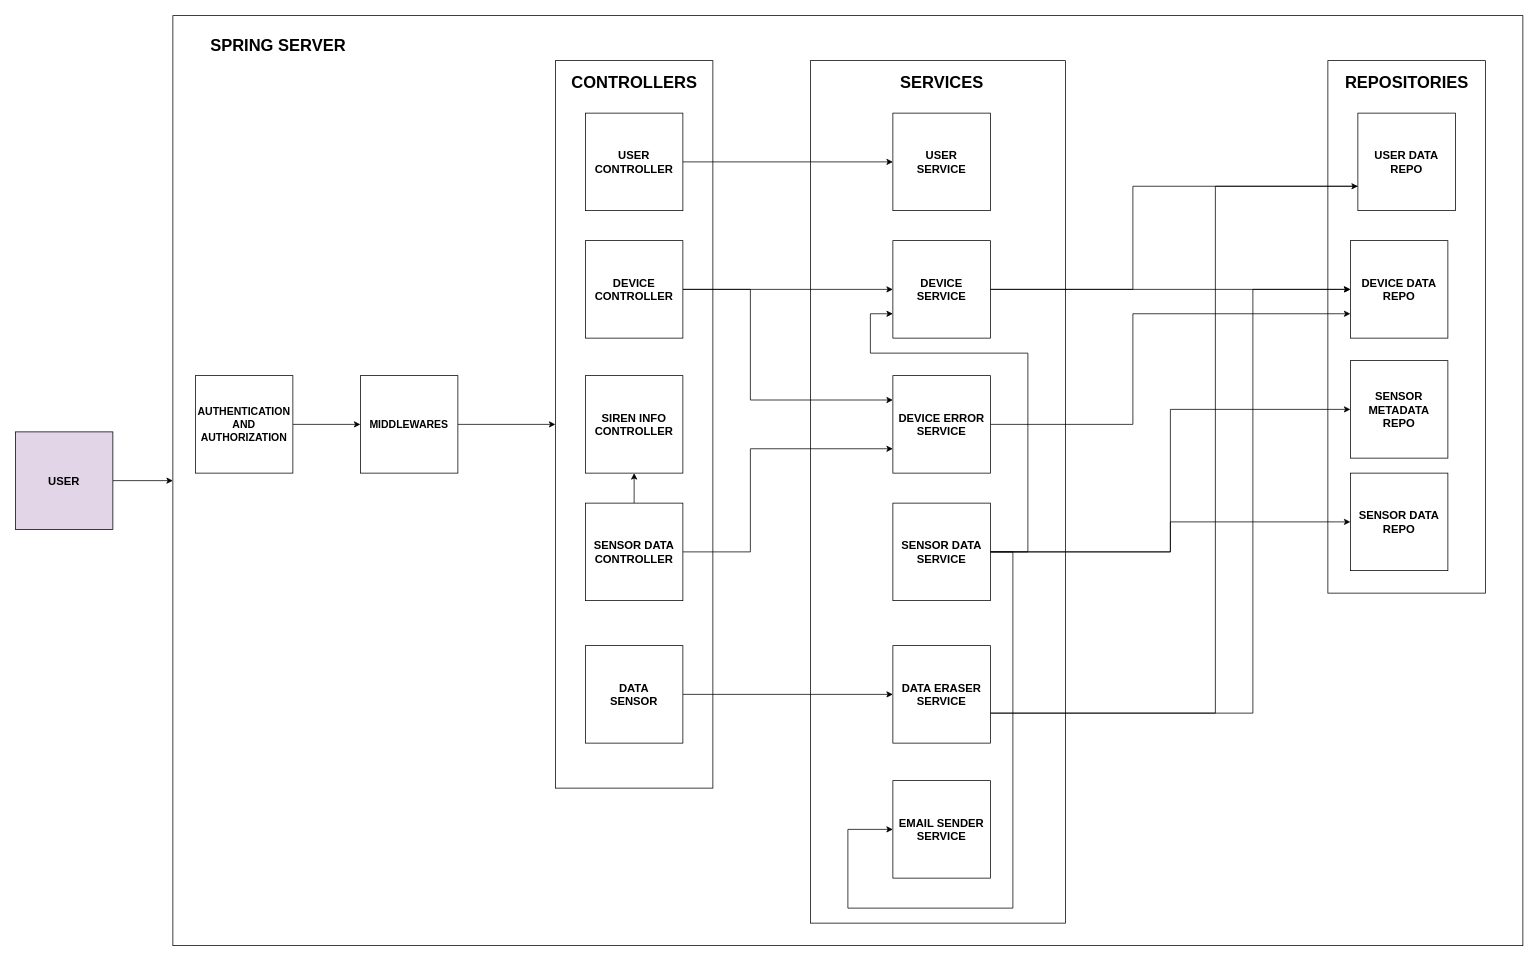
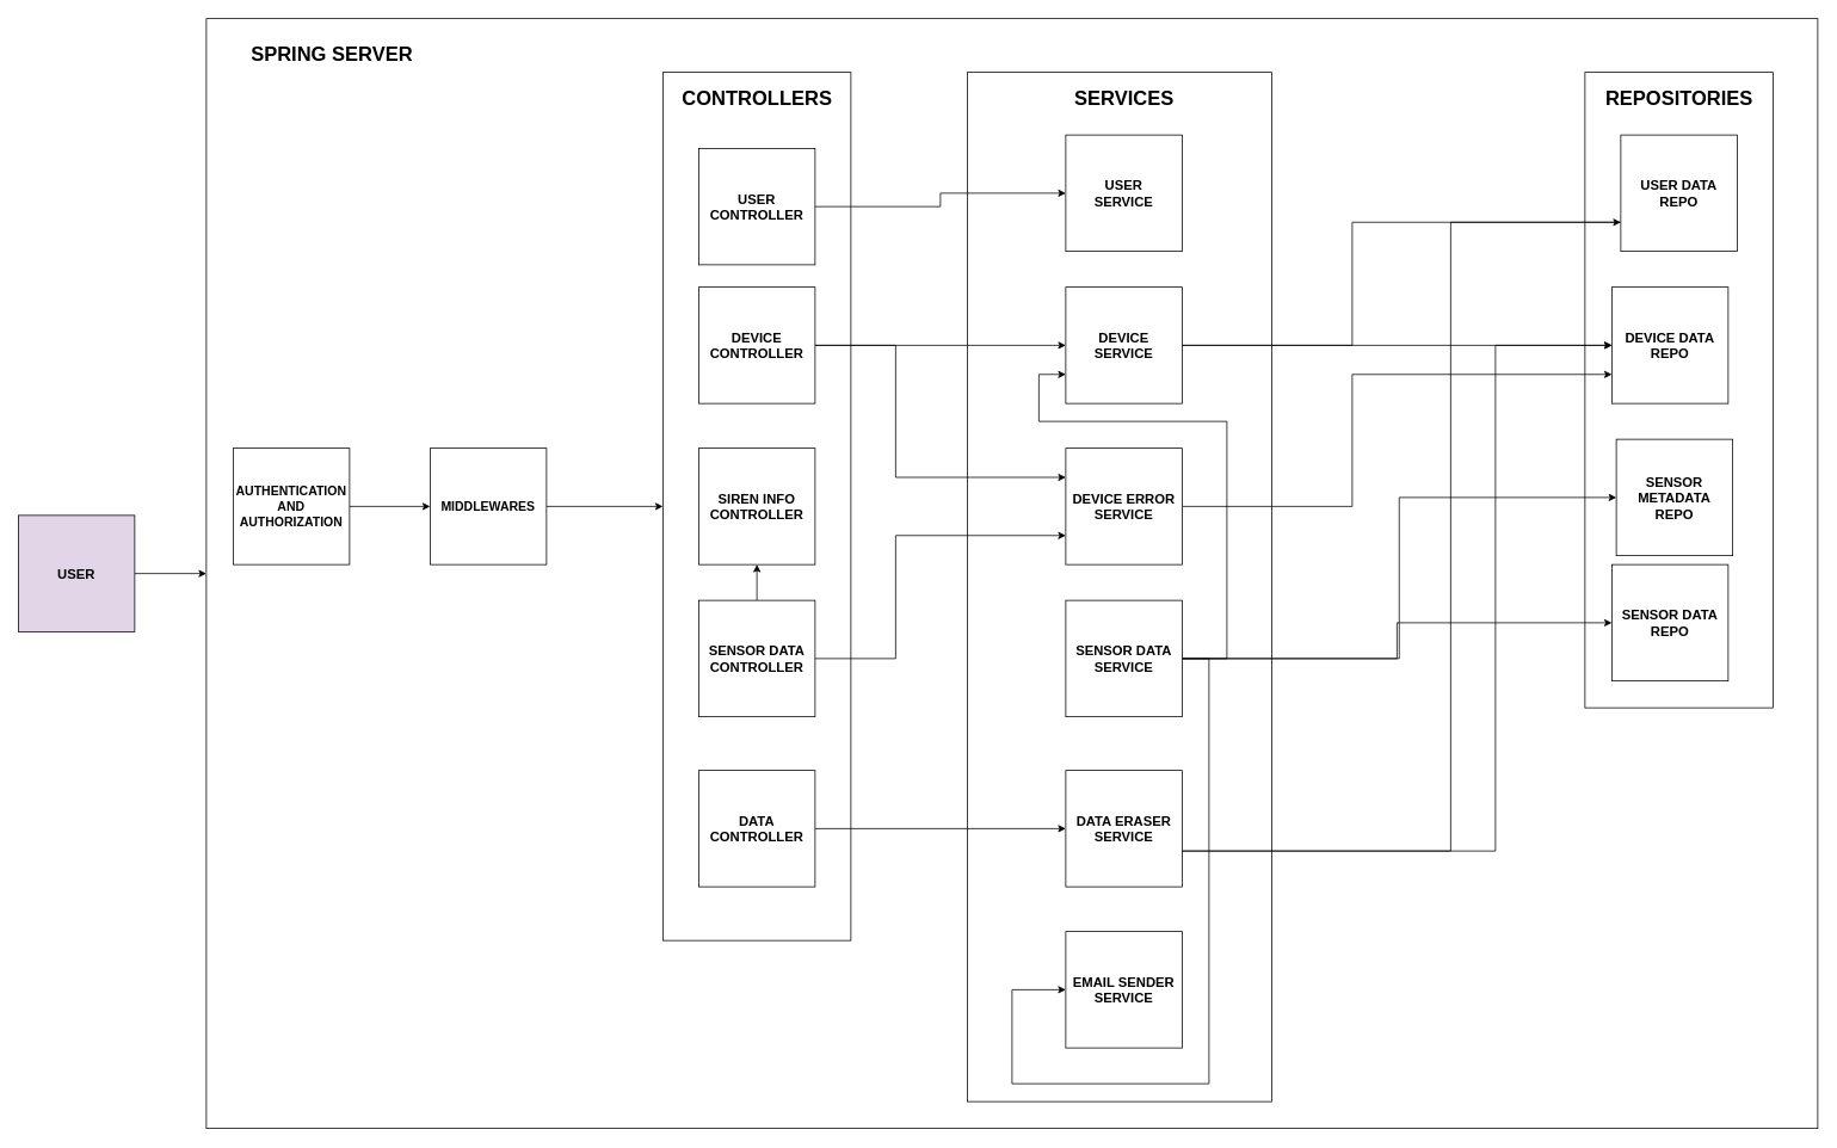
  <mxCell id="0" />
  <mxCell id="1" parent="0" />
  <mxCell id="2" value="" style="rounded=0;whiteSpace=wrap;html=1;" parent="1" vertex="1"><mxGeometry x="230" y="20" width="1800" height="1240" as="geometry" /></mxCell>
  <mxCell id="3" value="" style="rounded=0;whiteSpace=wrap;html=1;" parent="1" vertex="1"><mxGeometry x="1770" y="80" width="210" height="710" as="geometry" /></mxCell>
  <mxCell id="4" value="" style="rounded=0;whiteSpace=wrap;html=1;" parent="1" vertex="1"><mxGeometry x="1080" y="80" width="340" height="1150" as="geometry" /></mxCell>
  <mxCell id="5" value="" style="rounded=0;whiteSpace=wrap;html=1;" parent="1" vertex="1"><mxGeometry x="740" y="80" width="210" height="970" as="geometry" /></mxCell>
  <mxCell id="6" value="CONTROLLERS" style="text;html=1;align=center;verticalAlign=middle;resizable=0;points=[];autosize=1;strokeColor=none;fillColor=none;fontStyle=1;fontSize=22;" parent="1" vertex="1"><mxGeometry x="750" y="90" width="190" height="40" as="geometry" /></mxCell>
  <mxCell id="7" style="edgeStyle=orthogonalEdgeStyle;rounded=0;orthogonalLoop=1;jettySize=auto;html=1;" parent="1" source="8" target="18" edge="1"><mxGeometry relative="1" as="geometry" /></mxCell>
- <mxCell id="8" value="USER CONTROLLER" style="whiteSpace=wrap;html=1;aspect=fixed;fontStyle=1;fontSize=15;" parent="1" vertex="1"><mxGeometry x="780" y="150" width="130" height="130" as="geometry" /></mxCell>
+ <mxCell id="8" value="USER CONTROLLER" style="whiteSpace=wrap;html=1;aspect=fixed;fontStyle=1;fontSize=15;" parent="1" vertex="1"><mxGeometry x="780" y="165" width="130" height="130" as="geometry" /></mxCell>
  <mxCell id="9" style="edgeStyle=orthogonalEdgeStyle;rounded=0;orthogonalLoop=1;jettySize=auto;html=1;" parent="1" source="11" target="14" edge="1"><mxGeometry relative="1" as="geometry" /></mxCell>
  <mxCell id="10" style="edgeStyle=orthogonalEdgeStyle;rounded=0;orthogonalLoop=1;jettySize=auto;html=1;entryX=0;entryY=0.75;entryDx=0;entryDy=0;" parent="1" source="11" target="23" edge="1"><mxGeometry relative="1" as="geometry"><Array as="points"><mxPoint x="1000" y="735" /><mxPoint x="1000" y="598" /></Array></mxGeometry></mxCell>
  <mxCell id="11" value="SENSOR DATA CONTROLLER" style="whiteSpace=wrap;html=1;aspect=fixed;fontStyle=1;fontSize=15;" parent="1" vertex="1"><mxGeometry x="780" y="670" width="130" height="130" as="geometry" /></mxCell>
  <mxCell id="12" style="edgeStyle=orthogonalEdgeStyle;rounded=0;orthogonalLoop=1;jettySize=auto;html=1;" parent="1" source="13" target="31" edge="1"><mxGeometry relative="1" as="geometry" /></mxCell>
- <mxCell id="13" value="DATA&lt;br&gt;SENSOR" style="whiteSpace=wrap;html=1;aspect=fixed;fontStyle=1;fontSize=15;" parent="1" vertex="1"><mxGeometry x="780" y="860" width="130" height="130" as="geometry" /></mxCell>
+ <mxCell id="13" value="DATA&lt;br&gt;CONTROLLER" style="whiteSpace=wrap;html=1;aspect=fixed;fontStyle=1;fontSize=15;" parent="1" vertex="1"><mxGeometry x="780" y="860" width="130" height="130" as="geometry" /></mxCell>
  <mxCell id="14" value="SIREN INFO CONTROLLER" style="whiteSpace=wrap;html=1;aspect=fixed;fontStyle=1;fontSize=15;" parent="1" vertex="1"><mxGeometry x="780" y="500" width="130" height="130" as="geometry" /></mxCell>
  <mxCell id="15" style="edgeStyle=orthogonalEdgeStyle;rounded=0;orthogonalLoop=1;jettySize=auto;html=1;" parent="1" source="17" target="21" edge="1"><mxGeometry relative="1" as="geometry" /></mxCell>
  <mxCell id="16" style="edgeStyle=orthogonalEdgeStyle;rounded=0;orthogonalLoop=1;jettySize=auto;html=1;entryX=0;entryY=0.25;entryDx=0;entryDy=0;" parent="1" source="17" target="23" edge="1"><mxGeometry relative="1" as="geometry"><Array as="points"><mxPoint x="1000" y="385" /><mxPoint x="1000" y="533" /></Array></mxGeometry></mxCell>
  <mxCell id="17" value="DEVICE CONTROLLER" style="whiteSpace=wrap;html=1;aspect=fixed;fontStyle=1;fontSize=15;" parent="1" vertex="1"><mxGeometry x="780" y="320" width="130" height="130" as="geometry" /></mxCell>
  <mxCell id="18" value="USER &lt;br&gt;SERVICE" style="whiteSpace=wrap;html=1;aspect=fixed;fontStyle=1;fontSize=15;" parent="1" vertex="1"><mxGeometry x="1190" y="150" width="130" height="130" as="geometry" /></mxCell>
  <mxCell id="19" style="edgeStyle=orthogonalEdgeStyle;rounded=0;orthogonalLoop=1;jettySize=auto;html=1;" parent="1" source="21" target="35" edge="1"><mxGeometry relative="1" as="geometry" /></mxCell>
  <mxCell id="20" style="edgeStyle=orthogonalEdgeStyle;rounded=0;orthogonalLoop=1;jettySize=auto;html=1;entryX=0;entryY=0.75;entryDx=0;entryDy=0;" parent="1" source="21" target="33" edge="1"><mxGeometry relative="1" as="geometry"><Array as="points"><mxPoint y="385" x="1510" /><mxPoint y="248" x="1510" /></Array></mxGeometry></mxCell>
  <mxCell id="21" value="DEVICE &lt;br&gt;SERVICE" style="whiteSpace=wrap;html=1;aspect=fixed;fontStyle=1;fontSize=15;" parent="1" vertex="1"><mxGeometry x="1190" y="320" width="130" height="130" as="geometry" /></mxCell>
  <mxCell id="22" style="edgeStyle=orthogonalEdgeStyle;rounded=0;orthogonalLoop=1;jettySize=auto;html=1;entryX=0;entryY=0.75;entryDx=0;entryDy=0;" parent="1" source="23" target="35" edge="1"><mxGeometry relative="1" as="geometry"><Array as="points"><mxPoint y="565" x="1510" /><mxPoint y="418" x="1510" /></Array></mxGeometry></mxCell>
  <mxCell id="23" value="DEVICE ERROR&lt;br&gt;SERVICE" style="whiteSpace=wrap;html=1;aspect=fixed;fontStyle=1;fontSize=15;" parent="1" vertex="1"><mxGeometry x="1190" y="500" width="130" height="130" as="geometry" /></mxCell>
  <mxCell id="24" style="edgeStyle=orthogonalEdgeStyle;rounded=0;orthogonalLoop=1;jettySize=auto;html=1;entryX=0;entryY=0.5;entryDx=0;entryDy=0;" parent="1" source="28" target="36" edge="1"><mxGeometry relative="1" as="geometry" /></mxCell>
  <mxCell id="25" style="edgeStyle=orthogonalEdgeStyle;rounded=0;orthogonalLoop=1;jettySize=auto;html=1;entryX=0;entryY=0.75;entryDx=0;entryDy=0;" parent="1" source="28" target="21" edge="1"><mxGeometry relative="1" as="geometry"><mxPoint x="1390" y="470" as="targetPoint" /><Array as="points"><mxPoint x="1370" y="735" /><mxPoint x="1370" y="470" /><mxPoint x="1160" y="470" /><mxPoint x="1160" y="418" /></Array></mxGeometry></mxCell>
  <mxCell id="26" style="edgeStyle=orthogonalEdgeStyle;rounded=0;orthogonalLoop=1;jettySize=auto;html=1;entryX=0;entryY=0.5;entryDx=0;entryDy=0;" parent="1" source="28" target="37" edge="1"><mxGeometry relative="1" as="geometry" /></mxCell>
  <mxCell id="27" style="edgeStyle=orthogonalEdgeStyle;rounded=0;orthogonalLoop=1;jettySize=auto;html=1;entryX=0;entryY=0.5;entryDx=0;entryDy=0;" parent="1" source="28" target="38" edge="1"><mxGeometry relative="1" as="geometry"><Array as="points"><mxPoint x="1350" y="735" /><mxPoint x="1350" y="1210" /><mxPoint x="1130" y="1210" /><mxPoint x="1130" y="1105" /></Array></mxGeometry></mxCell>
  <mxCell id="28" value="SENSOR DATA&lt;br&gt;SERVICE" style="whiteSpace=wrap;html=1;aspect=fixed;fontStyle=1;fontSize=15;" parent="1" vertex="1"><mxGeometry x="1190" y="670" width="130" height="130" as="geometry" /></mxCell>
  <mxCell id="29" style="edgeStyle=orthogonalEdgeStyle;rounded=0;orthogonalLoop=1;jettySize=auto;html=1;entryX=0;entryY=0.75;entryDx=0;entryDy=0;endArrow=none;" parent="1" source="31" target="33" edge="1"><mxGeometry relative="1" as="geometry"><Array as="points"><mxPoint x="1620" y="950" /><mxPoint x="1620" y="248" /></Array></mxGeometry></mxCell>
  <mxCell id="30" style="edgeStyle=orthogonalEdgeStyle;rounded=0;orthogonalLoop=1;jettySize=auto;html=1;entryX=0;entryY=0.5;entryDx=0;entryDy=0;" parent="1" source="31" target="35" edge="1"><mxGeometry relative="1" as="geometry"><Array as="points"><mxPoint x="1670" y="950" /><mxPoint x="1670" y="385" /></Array></mxGeometry></mxCell>
  <mxCell id="31" value="DATA ERASER&lt;br&gt;SERVICE" style="whiteSpace=wrap;html=1;aspect=fixed;fontStyle=1;fontSize=15;" parent="1" vertex="1"><mxGeometry x="1190" y="860" width="130" height="130" as="geometry" /></mxCell>
  <mxCell id="32" value="SERVICES" style="text;html=1;align=center;verticalAlign=middle;resizable=0;points=[];autosize=1;strokeColor=none;fillColor=none;fontStyle=1;fontSize=22;" parent="1" vertex="1"><mxGeometry x="1190" y="90" width="130" height="40" as="geometry" /></mxCell>
  <mxCell id="33" value="USER DATA&lt;br&gt;REPO" style="whiteSpace=wrap;html=1;aspect=fixed;fontStyle=1;fontSize=15;" parent="1" vertex="1"><mxGeometry x="1810" y="150" width="130" height="130" as="geometry" /></mxCell>
  <mxCell id="34" value="REPOSITORIES" style="text;html=1;align=center;verticalAlign=middle;resizable=0;points=[];autosize=1;strokeColor=none;fillColor=none;fontStyle=1;fontSize=22;" parent="1" vertex="1"><mxGeometry x="1780" y="90" width="190" height="40" as="geometry" /></mxCell>
  <mxCell id="35" value="DEVICE DATA&lt;br&gt;REPO" style="whiteSpace=wrap;html=1;aspect=fixed;fontStyle=1;fontSize=15;" parent="1" vertex="1"><mxGeometry x="1800" y="320" width="130" height="130" as="geometry" /></mxCell>
- <mxCell id="36" value="SENSOR METADATA&lt;br&gt;REPO" style="whiteSpace=wrap;html=1;aspect=fixed;fontStyle=1;fontSize=15;" parent="1" vertex="1"><mxGeometry x="1800" y="480" width="130" height="130" as="geometry" /></mxCell>
+ <mxCell id="36" value="SENSOR METADATA&lt;br&gt;REPO" style="whiteSpace=wrap;html=1;aspect=fixed;fontStyle=1;fontSize=15;" parent="1" vertex="1"><mxGeometry x="1805" y="490" width="130" height="130" as="geometry" /></mxCell>
  <mxCell id="37" value="SENSOR DATA&lt;br&gt;REPO" style="whiteSpace=wrap;html=1;aspect=fixed;fontStyle=1;fontSize=15;" parent="1" vertex="1"><mxGeometry x="1800" y="630" width="130" height="130" as="geometry" /></mxCell>
  <mxCell id="38" value="EMAIL SENDER&lt;br&gt;SERVICE" style="whiteSpace=wrap;html=1;aspect=fixed;fontStyle=1;fontSize=15;" parent="1" vertex="1"><mxGeometry x="1190" y="1040" width="130" height="130" as="geometry" /></mxCell>
  <mxCell id="39" style="edgeStyle=orthogonalEdgeStyle;rounded=0;orthogonalLoop=1;jettySize=auto;html=1;" parent="1" source="40" target="5" edge="1"><mxGeometry relative="1" as="geometry" /></mxCell>
  <mxCell id="40" value="MIDDLEWARES" style="whiteSpace=wrap;html=1;aspect=fixed;fontStyle=1;fontSize=14;" parent="1" vertex="1"><mxGeometry x="480" y="500" width="130" height="130" as="geometry" /></mxCell>
  <mxCell id="41" style="edgeStyle=orthogonalEdgeStyle;rounded=0;orthogonalLoop=1;jettySize=auto;html=1;exitX=1;exitY=0.5;exitDx=0;exitDy=0;" parent="1" source="42" target="2" edge="1"><mxGeometry relative="1" as="geometry"><mxPoint x="140" y="625" as="sourcePoint" /><Array as="points" /></mxGeometry></mxCell>
  <mxCell id="42" value="USER" style="whiteSpace=wrap;html=1;aspect=fixed;fontStyle=1;fontSize=15;fillColor=#e1d5e7;" parent="1" vertex="1"><mxGeometry x="20" y="575" width="130" height="130" as="geometry" /></mxCell>
  <mxCell id="43" value="SPRING SERVER" style="text;html=1;align=center;verticalAlign=middle;resizable=0;points=[];autosize=1;strokeColor=none;fillColor=none;fontStyle=1;fontSize=22;" parent="1" vertex="1"><mxGeometry x="270" y="40" width="200" height="40" as="geometry" /></mxCell>
  <mxCell id="44" style="edgeStyle=orthogonalEdgeStyle;rounded=0;orthogonalLoop=1;jettySize=auto;html=1;" parent="1" source="45" target="40" edge="1"><mxGeometry relative="1" as="geometry" /></mxCell>
  <mxCell id="45" value="AUTHENTICATION&lt;br&gt;AND&lt;br&gt;AUTHORIZATION" style="whiteSpace=wrap;html=1;aspect=fixed;fontStyle=1;fontSize=14;" parent="1" vertex="1"><mxGeometry x="260" y="500" width="130" height="130" as="geometry" /></mxCell>
